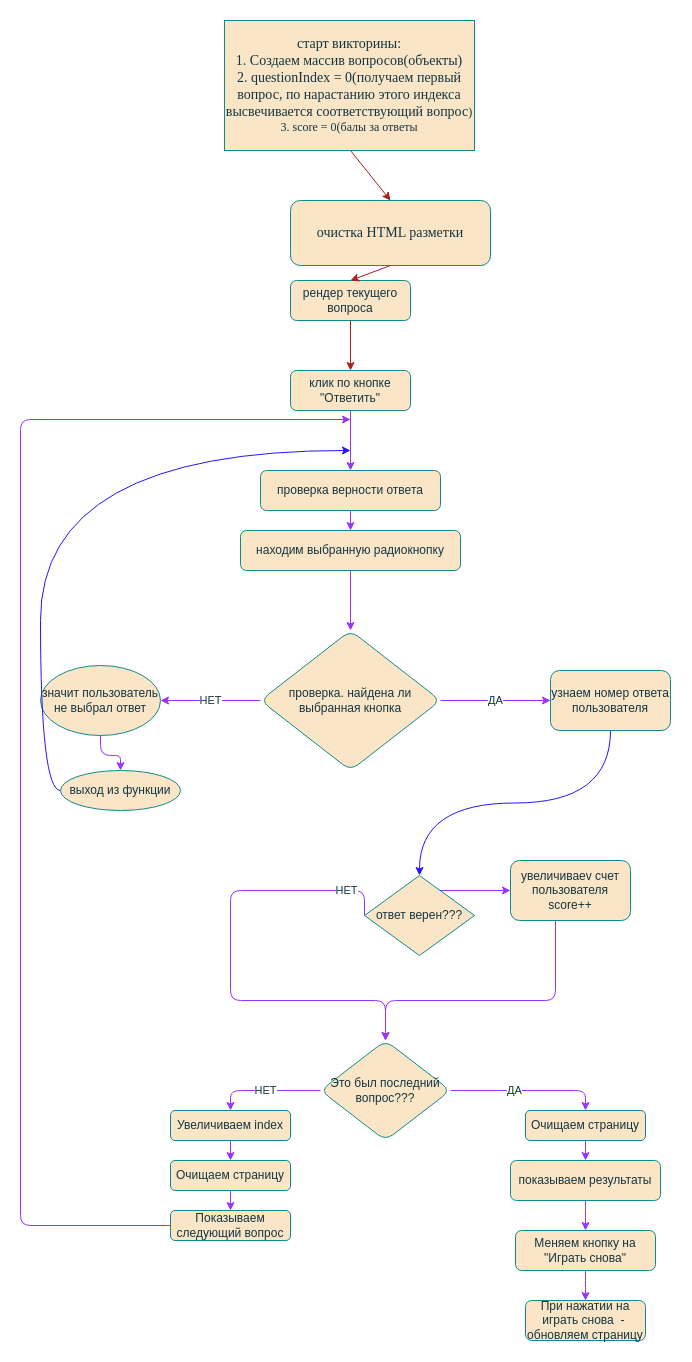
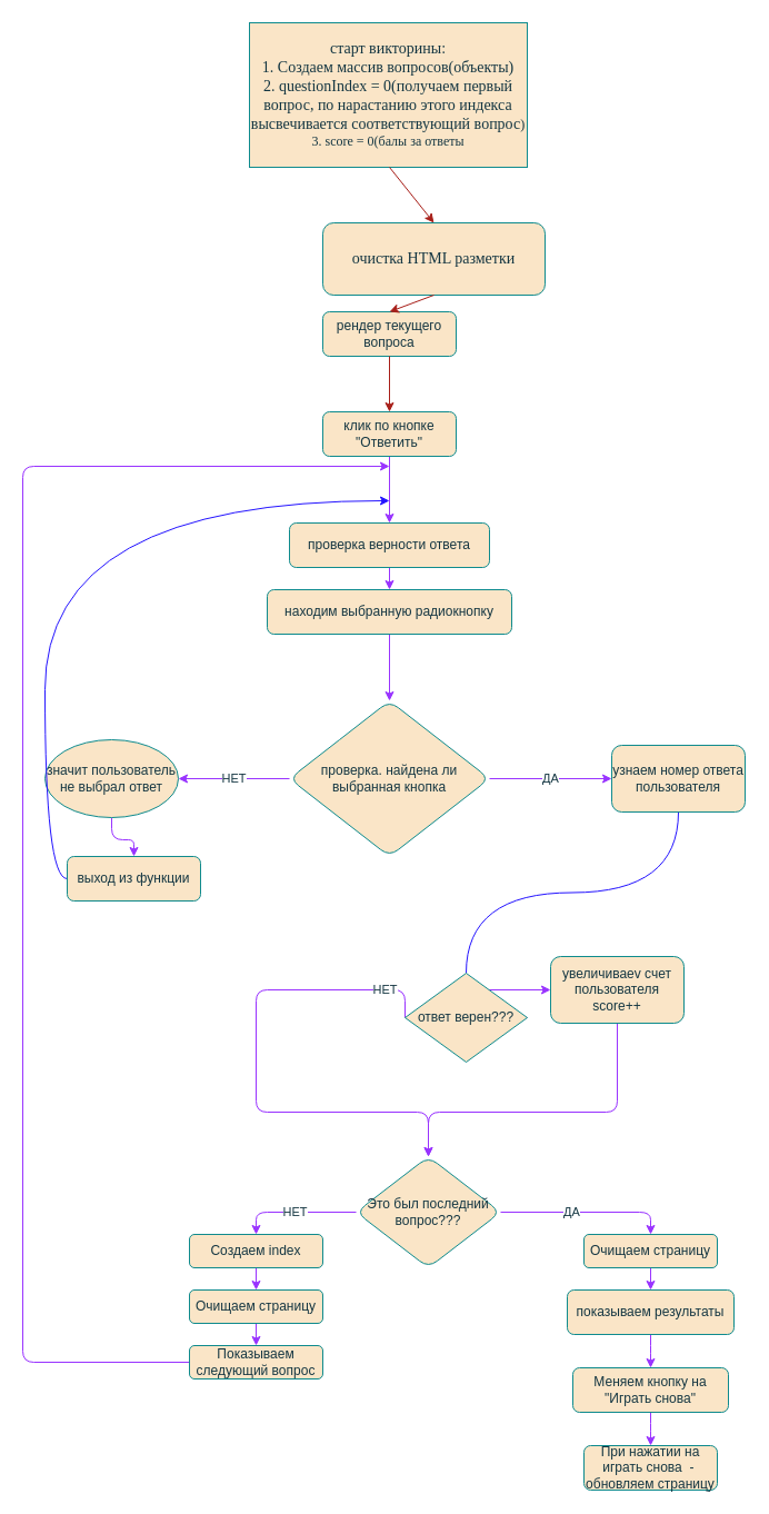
  <mxCell id="0" />
  <mxCell id="1" parent="0" />
  <mxCell id="2" value="&lt;font face=&quot;Georgia&quot;&gt;&lt;font style=&quot;font-size: 14px&quot;&gt;старт викторины:&lt;br&gt;1. Создаем массив вопросов(объекты)&lt;br&gt;2. questionIndex = 0(получаем первый вопрос, по нарастанию этого индекса высвечивается соответствующий вопрос&lt;/font&gt;)&lt;br&gt;3. score = 0(балы за ответы&lt;br&gt;&lt;/font&gt;" style="rounded=0;whiteSpace=wrap;html=1;fillColor=#FAE5C7;strokeColor=#0F8B8D;fontColor=#143642;" parent="1" vertex="1"><mxGeometry x="224" y="20" width="250" height="130" as="geometry" /></mxCell>
  <mxCell id="3" value="очистка HTML разметки" style="rounded=1;whiteSpace=wrap;html=1;fontFamily=Georgia;fontSize=14;fillColor=#FAE5C7;strokeColor=#0F8B8D;fontColor=#143642;" parent="1" vertex="1"><mxGeometry x="290" y="200" width="200" height="65" as="geometry" /></mxCell>
  <mxCell id="4" value="" style="endArrow=classic;html=1;rounded=1;sketch=0;fontColor=#143642;strokeColor=#A8201A;fillColor=#FAE5C7;curved=0;entryX=0.5;entryY=0;entryDx=0;entryDy=0;" parent="1" target="3" edge="1"><mxGeometry width="50" height="50" relative="1" as="geometry"><mxPoint x="350" y="150" as="sourcePoint" /><mxPoint x="430" y="190" as="targetPoint" /></mxGeometry></mxCell>
  <mxCell id="5" value="рендер текущего вопроса" style="rounded=1;whiteSpace=wrap;html=1;sketch=0;fontColor=#143642;strokeColor=#0F8B8D;fillColor=#FAE5C7;" parent="1" vertex="1"><mxGeometry x="290" y="280" width="120" height="40" as="geometry" /></mxCell>
  <mxCell id="6" value="" style="endArrow=classic;html=1;rounded=1;sketch=0;fontColor=#143642;strokeColor=#A8201A;fillColor=#FAE5C7;curved=0;exitX=0.5;exitY=1;exitDx=0;exitDy=0;entryX=0.5;entryY=0;entryDx=0;entryDy=0;" parent="1" source="3" target="5" edge="1"><mxGeometry width="50" height="50" relative="1" as="geometry"><mxPoint x="380" y="430" as="sourcePoint" /><mxPoint x="430" y="380" as="targetPoint" /></mxGeometry></mxCell>
  <mxCell id="7" style="edgeStyle=orthogonalEdgeStyle;curved=0;rounded=1;sketch=0;orthogonalLoop=1;jettySize=auto;html=1;fontColor=#143642;strokeColor=#9933FF;fillColor=#FAE5C7;" parent="1" source="8" target="11" edge="1"><mxGeometry relative="1" as="geometry"><mxPoint x="350" y="450" as="targetPoint" /></mxGeometry></mxCell>
  <mxCell id="8" value="клик по кнопке &quot;Ответить&quot;" style="rounded=1;whiteSpace=wrap;html=1;sketch=0;fontColor=#143642;strokeColor=#0F8B8D;fillColor=#FAE5C7;" parent="1" vertex="1"><mxGeometry x="290" y="370" width="120" height="40" as="geometry" /></mxCell>
  <mxCell id="9" value="" style="endArrow=classic;html=1;rounded=1;sketch=0;fontColor=#143642;strokeColor=#A8201A;fillColor=#FAE5C7;curved=0;exitX=0.5;exitY=1;exitDx=0;exitDy=0;entryX=0.5;entryY=0;entryDx=0;entryDy=0;" parent="1" source="5" target="8" edge="1"><mxGeometry width="50" height="50" relative="1" as="geometry"><mxPoint x="380" y="420" as="sourcePoint" /><mxPoint x="430" y="370" as="targetPoint" /></mxGeometry></mxCell>
  <mxCell id="10" value="" style="edgeStyle=orthogonalEdgeStyle;curved=0;rounded=1;sketch=0;orthogonalLoop=1;jettySize=auto;html=1;fontColor=#143642;strokeColor=#9933FF;fillColor=#FAE5C7;" parent="1" source="11" target="13" edge="1"><mxGeometry relative="1" as="geometry" /></mxCell>
  <mxCell id="11" value="проверка верности ответа" style="rounded=1;whiteSpace=wrap;html=1;sketch=0;fontColor=#143642;strokeColor=#0F8B8D;fillColor=#FAE5C7;" parent="1" vertex="1"><mxGeometry x="260" y="470" width="180" height="40" as="geometry" /></mxCell>
  <mxCell id="12" value="" style="edgeStyle=orthogonalEdgeStyle;curved=0;rounded=1;sketch=0;orthogonalLoop=1;jettySize=auto;html=1;fontColor=#143642;strokeColor=#9933FF;fillColor=#FAE5C7;" parent="1" source="13" target="16" edge="1"><mxGeometry relative="1" as="geometry" /></mxCell>
  <mxCell id="13" value="находим выбранную радиокнопку" style="whiteSpace=wrap;html=1;fillColor=#FAE5C7;strokeColor=#0F8B8D;fontColor=#143642;rounded=1;sketch=0;direction=east;" parent="1" vertex="1"><mxGeometry x="240" y="530" width="220" height="40" as="geometry" /></mxCell>
  <mxCell id="14" value="ДА" style="edgeStyle=orthogonalEdgeStyle;curved=0;rounded=1;sketch=0;orthogonalLoop=1;jettySize=auto;html=1;entryX=0;entryY=0.5;entryDx=0;entryDy=0;fontColor=#143642;strokeColor=#9933FF;fillColor=#FAE5C7;" parent="1" source="16" target="20" edge="1"><mxGeometry relative="1" as="geometry" /></mxCell>
  <mxCell id="15" value="НЕТ" style="edgeStyle=orthogonalEdgeStyle;curved=0;rounded=1;sketch=0;orthogonalLoop=1;jettySize=auto;html=1;entryX=1;entryY=0.5;entryDx=0;entryDy=0;fontColor=#143642;strokeColor=#9933FF;fillColor=#FAE5C7;" parent="1" source="16" target="18" edge="1"><mxGeometry relative="1" as="geometry" /></mxCell>
  <mxCell id="16" value="проверка. найдена ли выбранная кнопка" style="rhombus;whiteSpace=wrap;html=1;fillColor=#FAE5C7;strokeColor=#0F8B8D;fontColor=#143642;rounded=1;sketch=0;" parent="1" vertex="1"><mxGeometry x="260" y="630" width="180" height="140" as="geometry" /></mxCell>
  <mxCell id="17" value="" style="edgeStyle=orthogonalEdgeStyle;curved=0;rounded=1;sketch=0;orthogonalLoop=1;jettySize=auto;html=1;fontColor=#143642;strokeColor=#9933FF;fillColor=#FAE5C7;" parent="1" source="18" target="22" edge="1"><mxGeometry relative="1" as="geometry" /></mxCell>
  <mxCell id="18" value="значит пользователь не выбрал ответ" style="ellipse;whiteSpace=wrap;html=1;fillColor=#FAE5C7;strokeColor=#0F8B8D;fontColor=#143642;rounded=1;sketch=0;" parent="1" vertex="1"><mxGeometry x="40" y="665" width="120" height="70" as="geometry" /></mxCell>
- <mxCell id="19" style="edgeStyle=orthogonalEdgeStyle;curved=1;rounded=0;orthogonalLoop=1;jettySize=auto;html=1;exitX=0.5;exitY=1;exitDx=0;exitDy=0;entryX=0.5;entryY=0;entryDx=0;entryDy=0;strokeColor=#2414FF;" edge="1" parent="1" source="20" target="27"><mxGeometry relative="1" as="geometry" /></mxCell>
+ <mxCell id="19" style="edgeStyle=orthogonalEdgeStyle;curved=1;rounded=0;orthogonalLoop=1;jettySize=auto;html=1;exitX=0.5;exitY=1;exitDx=0;exitDy=0;entryX=0.5;entryY=0;entryDx=0;entryDy=0;strokeColor=#2414FF;endArrow=none;" edge="1" parent="1" source="20" target="27"><mxGeometry relative="1" as="geometry" /></mxCell>
  <mxCell id="20" value="узнаем номер ответа пользователя" style="whiteSpace=wrap;html=1;fillColor=#FAE5C7;strokeColor=#0F8B8D;fontColor=#143642;rounded=1;sketch=0;" parent="1" vertex="1"><mxGeometry x="550" y="670" width="120" height="60" as="geometry" /></mxCell>
  <mxCell id="21" style="edgeStyle=orthogonalEdgeStyle;curved=1;rounded=0;orthogonalLoop=1;jettySize=auto;html=1;exitX=0;exitY=0.5;exitDx=0;exitDy=0;strokeColor=#2414FF;" edge="1" parent="1" source="22"><mxGeometry relative="1" as="geometry"><mxPoint x="350" y="450" as="targetPoint" /><Array as="points"><mxPoint x="40" y="790" /><mxPoint x="40" y="450" /><mxPoint x="350" y="450" /></Array></mxGeometry></mxCell>
- <mxCell id="22" value="выход из функции" style="ellipse;whiteSpace=wrap;html=1;fillColor=#FAE5C7;strokeColor=#0F8B8D;fontColor=#143642;sketch=0;" parent="1" vertex="1"><mxGeometry x="60" y="770" width="120" height="40" as="geometry" /></mxCell>
+ <mxCell id="22" value="выход из функции" style="whiteSpace=wrap;html=1;fillColor=#FAE5C7;strokeColor=#0F8B8D;fontColor=#143642;rounded=1;sketch=0;" parent="1" vertex="1"><mxGeometry x="60" y="770" width="120" height="40" as="geometry" /></mxCell>
  <mxCell id="23" value="ДА" style="edgeStyle=orthogonalEdgeStyle;curved=0;rounded=1;sketch=0;orthogonalLoop=1;jettySize=auto;html=1;fontColor=#143642;strokeColor=#9933FF;fillColor=#FAE5C7;exitX=1;exitY=0.5;exitDx=0;exitDy=0;" parent="1" source="27" target="25" edge="1"><mxGeometry relative="1" as="geometry"><mxPoint x="415" y="880" as="sourcePoint" /><Array as="points"><mxPoint x="410" y="890" /></Array></mxGeometry></mxCell>
  <mxCell id="24" style="edgeStyle=orthogonalEdgeStyle;curved=0;rounded=1;sketch=0;orthogonalLoop=1;jettySize=auto;html=1;entryX=0.5;entryY=0;entryDx=0;entryDy=0;fontColor=#143642;strokeColor=#9933FF;fillColor=#FAE5C7;" parent="1" source="25" target="30" edge="1"><mxGeometry relative="1" as="geometry"><Array as="points"><mxPoint x="555" y="1000" /><mxPoint x="385" y="1000" /></Array></mxGeometry></mxCell>
- <mxCell id="25" value="увеличиваеv счет пользователя score++" style="whiteSpace=wrap;html=1;fillColor=#FAE5C7;strokeColor=#0F8B8D;fontColor=#143642;rounded=1;sketch=0;" parent="1" vertex="1"><mxGeometry x="510" y="860" width="120" height="60" as="geometry" /></mxCell>
+ <mxCell id="25" value="увеличиваеv счет пользователя score++" style="whiteSpace=wrap;html=1;fillColor=#FAE5C7;strokeColor=#0F8B8D;fontColor=#143642;rounded=1;sketch=0;" parent="1" vertex="1"><mxGeometry x="495" y="860" width="120" height="60" as="geometry" /></mxCell>
  <mxCell id="26" value="НЕТ" style="edgeStyle=orthogonalEdgeStyle;curved=0;rounded=1;sketch=0;orthogonalLoop=1;jettySize=auto;html=1;entryX=0.5;entryY=0;entryDx=0;entryDy=0;fontColor=#143642;strokeColor=#9933FF;fillColor=#FAE5C7;exitX=0;exitY=0.5;exitDx=0;exitDy=0;" parent="1" source="27" target="30" edge="1"><mxGeometry x="-0.816" relative="1" as="geometry"><Array as="points"><mxPoint x="230" y="890" /><mxPoint x="230" y="1000" /><mxPoint x="385" y="1000" /></Array><mxPoint as="offset" /></mxGeometry></mxCell>
  <mxCell id="27" value="&lt;span&gt;ответ верен???&lt;/span&gt;" style="rhombus;whiteSpace=wrap;html=1;rounded=0;sketch=0;fontColor=#143642;strokeColor=#0F8B8D;fillColor=#FAE5C7;" parent="1" vertex="1"><mxGeometry x="364" y="875" width="110" height="80" as="geometry" /></mxCell>
  <mxCell id="28" value="ДА" style="edgeStyle=orthogonalEdgeStyle;curved=0;rounded=1;sketch=0;orthogonalLoop=1;jettySize=auto;html=1;fontColor=#143642;strokeColor=#9933FF;fillColor=#FAE5C7;entryX=0.5;entryY=0;entryDx=0;entryDy=0;" parent="1" source="30" target="32" edge="1"><mxGeometry x="-0.176" relative="1" as="geometry"><mxPoint as="offset" /></mxGeometry></mxCell>
  <mxCell id="29" value="НЕТ" style="edgeStyle=orthogonalEdgeStyle;curved=0;rounded=1;sketch=0;orthogonalLoop=1;jettySize=auto;html=1;entryX=0.5;entryY=0;entryDx=0;entryDy=0;fontColor=#143642;strokeColor=#9933FF;fillColor=#FAE5C7;" parent="1" source="30" target="36" edge="1"><mxGeometry relative="1" as="geometry" /></mxCell>
  <mxCell id="30" value="Это был последний вопрос???" style="rhombus;whiteSpace=wrap;html=1;fillColor=#FAE5C7;strokeColor=#0F8B8D;fontColor=#143642;rounded=1;sketch=0;" parent="1" vertex="1"><mxGeometry x="320" y="1040" width="130" height="100" as="geometry" /></mxCell>
  <mxCell id="31" value="" style="edgeStyle=orthogonalEdgeStyle;curved=0;rounded=1;sketch=0;orthogonalLoop=1;jettySize=auto;html=1;fontColor=#143642;strokeColor=#9933FF;fillColor=#FAE5C7;" parent="1" source="32" target="34" edge="1"><mxGeometry relative="1" as="geometry" /></mxCell>
  <mxCell id="32" value="Очищаем страницу" style="whiteSpace=wrap;html=1;fillColor=#FAE5C7;strokeColor=#0F8B8D;fontColor=#143642;rounded=1;sketch=0;" parent="1" vertex="1"><mxGeometry x="525" y="1110" width="120" height="30" as="geometry" /></mxCell>
  <mxCell id="33" value="" style="edgeStyle=orthogonalEdgeStyle;curved=0;rounded=1;sketch=0;orthogonalLoop=1;jettySize=auto;html=1;fontColor=#143642;strokeColor=#9933FF;fillColor=#FAE5C7;" parent="1" source="34" target="43" edge="1"><mxGeometry relative="1" as="geometry" /></mxCell>
  <mxCell id="34" value="показываем результаты" style="whiteSpace=wrap;html=1;fillColor=#FAE5C7;strokeColor=#0F8B8D;fontColor=#143642;rounded=1;sketch=0;" parent="1" vertex="1"><mxGeometry x="510" y="1160" width="150" height="40" as="geometry" /></mxCell>
  <mxCell id="35" value="" style="edgeStyle=orthogonalEdgeStyle;curved=0;rounded=1;sketch=0;orthogonalLoop=1;jettySize=auto;html=1;fontColor=#143642;strokeColor=#9933FF;fillColor=#FAE5C7;" parent="1" source="36" target="39" edge="1"><mxGeometry relative="1" as="geometry" /></mxCell>
- <mxCell id="36" value="Увеличиваем index" style="whiteSpace=wrap;html=1;fillColor=#FAE5C7;strokeColor=#0F8B8D;fontColor=#143642;rounded=1;sketch=0;" parent="1" vertex="1"><mxGeometry x="170" y="1110" width="120" height="30" as="geometry" /></mxCell>
+ <mxCell id="36" value="Создаем index" style="whiteSpace=wrap;html=1;fillColor=#FAE5C7;strokeColor=#0F8B8D;fontColor=#143642;rounded=1;sketch=0;" parent="1" vertex="1"><mxGeometry x="170" y="1110" width="120" height="30" as="geometry" /></mxCell>
  <mxCell id="37" style="edgeStyle=orthogonalEdgeStyle;curved=0;rounded=1;sketch=0;orthogonalLoop=1;jettySize=auto;html=1;exitX=0.5;exitY=1;exitDx=0;exitDy=0;fontColor=#143642;strokeColor=#9933FF;fillColor=#FAE5C7;" parent="1" source="36" target="36" edge="1"><mxGeometry relative="1" as="geometry" /></mxCell>
  <mxCell id="38" value="" style="edgeStyle=orthogonalEdgeStyle;curved=0;rounded=1;sketch=0;orthogonalLoop=1;jettySize=auto;html=1;fontColor=#143642;strokeColor=#9933FF;fillColor=#FAE5C7;" parent="1" source="39" target="41" edge="1"><mxGeometry relative="1" as="geometry" /></mxCell>
  <mxCell id="39" value="Очищаем страницу" style="whiteSpace=wrap;html=1;fillColor=#FAE5C7;strokeColor=#0F8B8D;fontColor=#143642;rounded=1;sketch=0;" parent="1" vertex="1"><mxGeometry x="170" y="1160" width="120" height="30" as="geometry" /></mxCell>
  <mxCell id="40" style="edgeStyle=orthogonalEdgeStyle;curved=0;rounded=1;sketch=0;orthogonalLoop=1;jettySize=auto;html=1;fontColor=#143642;strokeColor=#9933FF;fillColor=#FAE5C7;" parent="1" source="41" edge="1"><mxGeometry relative="1" as="geometry"><mxPoint x="350" y="419" as="targetPoint" /><Array as="points"><mxPoint x="20" y="1225" /><mxPoint x="20" y="419" /></Array></mxGeometry></mxCell>
  <mxCell id="41" value="Показываем следующий вопрос" style="whiteSpace=wrap;html=1;fillColor=#FAE5C7;strokeColor=#0F8B8D;fontColor=#143642;rounded=1;sketch=0;" parent="1" vertex="1"><mxGeometry x="170" y="1210" width="120" height="30" as="geometry" /></mxCell>
  <mxCell id="42" value="" style="edgeStyle=orthogonalEdgeStyle;curved=0;rounded=1;sketch=0;orthogonalLoop=1;jettySize=auto;html=1;fontColor=#143642;strokeColor=#9933FF;fillColor=#FAE5C7;" parent="1" source="43" target="44" edge="1"><mxGeometry relative="1" as="geometry" /></mxCell>
  <mxCell id="43" value="Меняем кнопку на &quot;Играть снова&quot;" style="whiteSpace=wrap;html=1;fillColor=#FAE5C7;strokeColor=#0F8B8D;fontColor=#143642;rounded=1;sketch=0;" parent="1" vertex="1"><mxGeometry x="515" y="1230" width="140" height="40" as="geometry" /></mxCell>
  <mxCell id="44" value="При нажатии на играть снова&amp;nbsp; -&amp;nbsp;&lt;br&gt;обновляем страницу" style="whiteSpace=wrap;html=1;fillColor=#FAE5C7;strokeColor=#0F8B8D;fontColor=#143642;rounded=1;sketch=0;" parent="1" vertex="1"><mxGeometry x="525" y="1300" width="120" height="40" as="geometry" /></mxCell>
